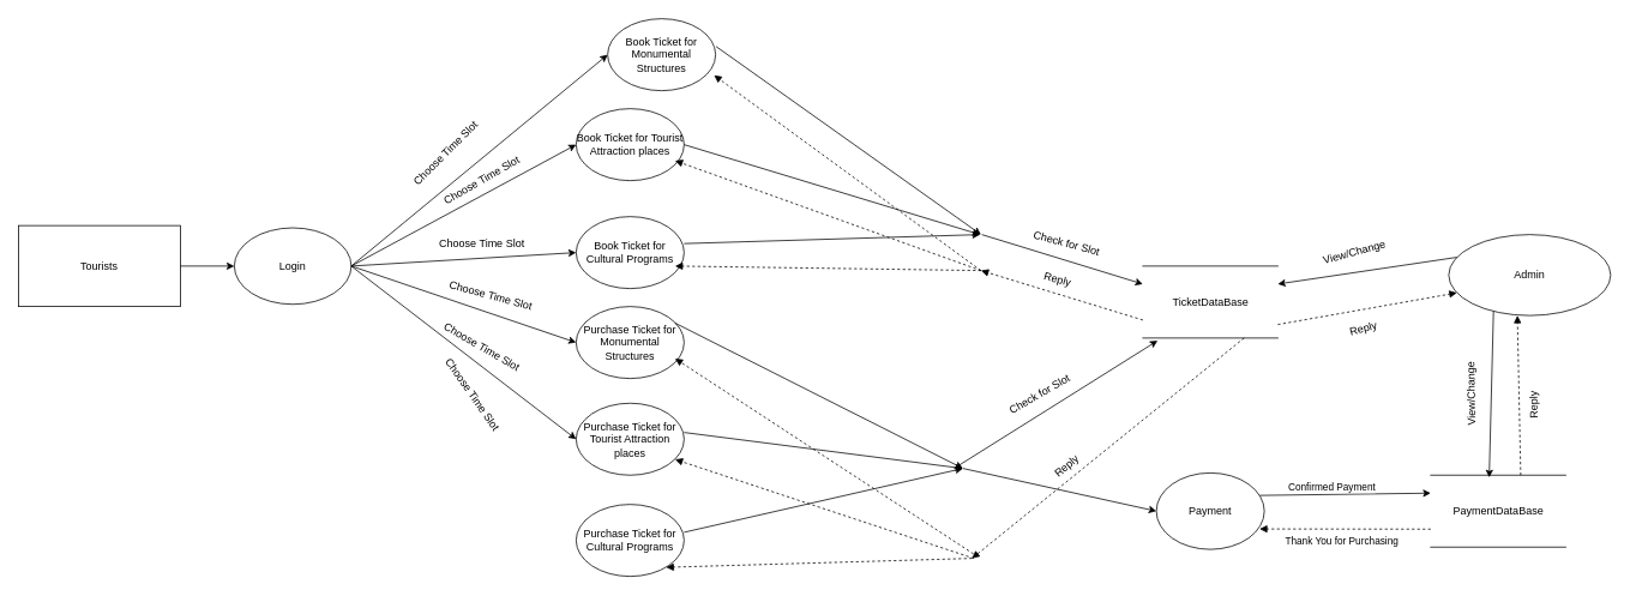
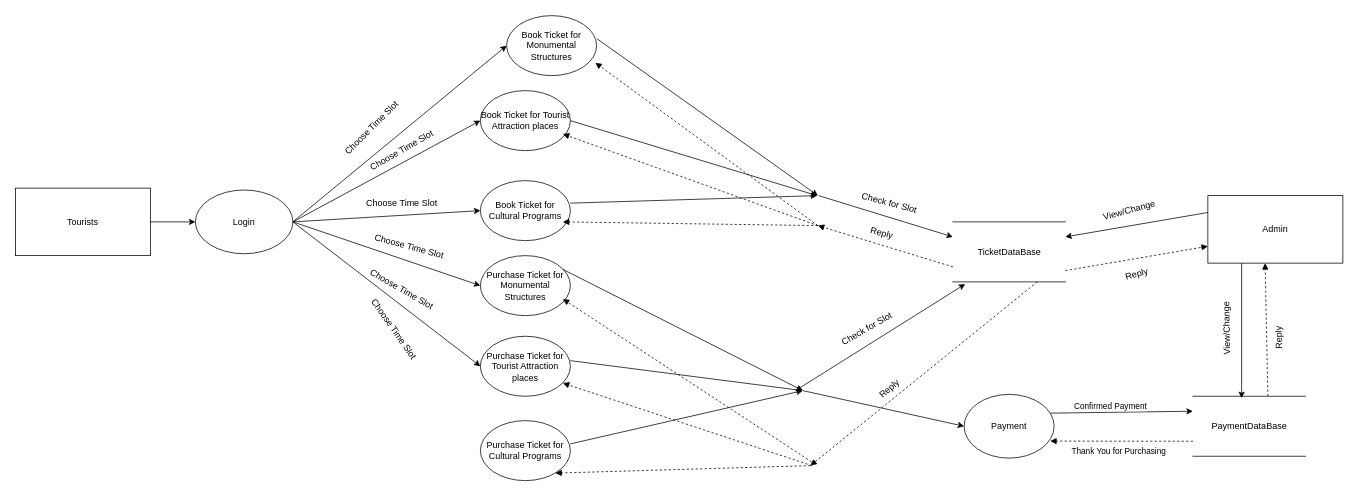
  <mxCell id="0" />
  <mxCell id="1" parent="0" />
  <mxCell id="2" value="Tourists" style="rounded=0;whiteSpace=wrap;html=1;" vertex="1" parent="1"><mxGeometry x="20" y="250" width="180" height="90" as="geometry" /></mxCell>
  <mxCell id="3" value="" style="endArrow=classic;html=1;entryX=0;entryY=0.5;entryDx=0;entryDy=0;" edge="1" parent="1" target="4"><mxGeometry width="50" height="50" relative="1" as="geometry"><mxPoint x="200" y="295" as="sourcePoint" /><mxPoint x="310" y="234.29" as="targetPoint" /></mxGeometry></mxCell>
  <mxCell id="4" value="Login" style="ellipse;whiteSpace=wrap;html=1;" vertex="1" parent="1"><mxGeometry x="260" y="252.5" width="130" height="85" as="geometry" /></mxCell>
  <mxCell id="5" value="" style="endArrow=classic;html=1;exitX=1;exitY=0.5;exitDx=0;exitDy=0;entryX=0;entryY=0.5;entryDx=0;entryDy=0;" edge="1" parent="1" source="4" target="14"><mxGeometry width="50" height="50" relative="1" as="geometry"><mxPoint x="380" y="370" as="sourcePoint" /><mxPoint x="540" y="295" as="targetPoint" /></mxGeometry></mxCell>
  <mxCell id="6" value="Check for Slot" style="text;html=1;align=center;verticalAlign=middle;resizable=0;points=[];autosize=1;strokeColor=none;rotation=15;" vertex="1" parent="1"><mxGeometry x="1140" y="260" width="90" height="20" as="geometry" /></mxCell>
  <mxCell id="7" value="" style="html=1;verticalAlign=bottom;labelBackgroundColor=none;endArrow=block;endFill=1;dashed=1;entryX=0.986;entryY=0.786;entryDx=0;entryDy=0;entryPerimeter=0;" edge="1" parent="1" target="14"><mxGeometry width="160" relative="1" as="geometry"><mxPoint x="1090" y="300" as="sourcePoint" /><mxPoint x="880.5" y="252.5" as="targetPoint" /></mxGeometry></mxCell>
  <mxCell id="8" value="Reply" style="text;html=1;align=center;verticalAlign=middle;resizable=0;points=[];autosize=1;strokeColor=none;rotation=15;" vertex="1" parent="1"><mxGeometry x="1150" y="300" width="50" height="20" as="geometry" /></mxCell>
  <mxCell id="9" value="Payment" style="ellipse;whiteSpace=wrap;html=1;" vertex="1" parent="1"><mxGeometry x="1285" y="525" width="120" height="85" as="geometry" /></mxCell>
  <mxCell id="10" value="Choose Time Slot" style="text;html=1;align=center;verticalAlign=middle;resizable=0;points=[];autosize=1;strokeColor=none;rotation=-45;" vertex="1" parent="1"><mxGeometry x="440" y="160" width="110" height="20" as="geometry" /></mxCell>
  <mxCell id="11" value="PaymentDataBase" style="html=1;dashed=0;whitespace=wrap;shape=partialRectangle;right=0;left=0;" vertex="1" parent="1"><mxGeometry x="1590" y="527.5" width="150" height="80" as="geometry" /></mxCell>
- <mxCell id="12" value="Admin" style="ellipse;whiteSpace=wrap;html=1;" vertex="1" parent="1"><mxGeometry x="1610" y="260" width="180" height="90" as="geometry" /></mxCell>
+ <mxCell id="12" value="Admin" style="rounded=0;whiteSpace=wrap;html=1;" vertex="1" parent="1"><mxGeometry x="1610" y="260" width="180" height="90" as="geometry" /></mxCell>
  <mxCell id="13" value="TicketDataBase" style="html=1;dashed=0;whitespace=wrap;shape=partialRectangle;right=0;left=0;" vertex="1" parent="1"><mxGeometry x="1270" y="295" width="150" height="80" as="geometry" /></mxCell>
  <mxCell id="14" value="Book Ticket for Monumental Structures" style="ellipse;whiteSpace=wrap;html=1;" vertex="1" parent="1"><mxGeometry x="675" y="20" width="120" height="80" as="geometry" /></mxCell>
  <mxCell id="15" value="Book Ticket for Tourist Attraction places" style="ellipse;whiteSpace=wrap;html=1;" vertex="1" parent="1"><mxGeometry x="640" y="120" width="120" height="80" as="geometry" /></mxCell>
  <mxCell id="16" value="Book Ticket for Cultural Programs" style="ellipse;whiteSpace=wrap;html=1;" vertex="1" parent="1"><mxGeometry x="640" y="240" width="120" height="80" as="geometry" /></mxCell>
  <mxCell id="17" value="&lt;span&gt;Purchase Ticket for Monumental Structures&lt;/span&gt;" style="ellipse;whiteSpace=wrap;html=1;" vertex="1" parent="1"><mxGeometry x="640" y="340" width="120" height="80" as="geometry" /></mxCell>
  <mxCell id="18" value="&lt;span&gt;Purchase Ticket for Tourist Attraction places&lt;/span&gt;" style="ellipse;whiteSpace=wrap;html=1;" vertex="1" parent="1"><mxGeometry x="640" y="447.5" width="120" height="80" as="geometry" /></mxCell>
  <mxCell id="19" value="&lt;span&gt;Purchase Ticket for Cultural Programs&lt;/span&gt;" style="ellipse;whiteSpace=wrap;html=1;" vertex="1" parent="1"><mxGeometry x="640" y="560" width="120" height="80" as="geometry" /></mxCell>
  <mxCell id="20" value="" style="endArrow=classic;html=1;exitX=1;exitY=0.5;exitDx=0;exitDy=0;entryX=0;entryY=0.5;entryDx=0;entryDy=0;" edge="1" parent="1" source="4" target="15"><mxGeometry width="50" height="50" relative="1" as="geometry"><mxPoint x="400" y="305" as="sourcePoint" /><mxPoint x="650" y="70" as="targetPoint" /></mxGeometry></mxCell>
  <mxCell id="21" value="" style="endArrow=classic;html=1;exitX=1;exitY=0.5;exitDx=0;exitDy=0;entryX=0;entryY=0.5;entryDx=0;entryDy=0;" edge="1" parent="1" source="4" target="16"><mxGeometry width="50" height="50" relative="1" as="geometry"><mxPoint x="400" y="305" as="sourcePoint" /><mxPoint x="650" y="170" as="targetPoint" /></mxGeometry></mxCell>
  <mxCell id="22" value="" style="endArrow=classic;html=1;entryX=0;entryY=0.5;entryDx=0;entryDy=0;exitX=1;exitY=0.5;exitDx=0;exitDy=0;" edge="1" parent="1" source="4" target="17"><mxGeometry width="50" height="50" relative="1" as="geometry"><mxPoint x="400" y="300" as="sourcePoint" /><mxPoint x="660" y="180" as="targetPoint" /></mxGeometry></mxCell>
  <mxCell id="23" value="" style="endArrow=classic;html=1;entryX=0;entryY=0.5;entryDx=0;entryDy=0;exitX=1;exitY=0.5;exitDx=0;exitDy=0;" edge="1" parent="1" source="4" target="18"><mxGeometry width="50" height="50" relative="1" as="geometry"><mxPoint x="400" y="305" as="sourcePoint" /><mxPoint x="650" y="390" as="targetPoint" /></mxGeometry></mxCell>
  <mxCell id="24" value="Choose Time Slot" style="text;html=1;align=center;verticalAlign=middle;resizable=0;points=[];autosize=1;strokeColor=none;rotation=-30;" vertex="1" parent="1"><mxGeometry x="480" y="190" width="110" height="20" as="geometry" /></mxCell>
  <mxCell id="25" value="Choose Time Slot" style="text;html=1;align=center;verticalAlign=middle;resizable=0;points=[];autosize=1;strokeColor=none;rotation=0;" vertex="1" parent="1"><mxGeometry x="480" y="260" width="110" height="20" as="geometry" /></mxCell>
  <mxCell id="26" value="Choose Time Slot" style="text;html=1;align=center;verticalAlign=middle;resizable=0;points=[];autosize=1;strokeColor=none;rotation=15;" vertex="1" parent="1"><mxGeometry x="490" y="317.5" width="110" height="20" as="geometry" /></mxCell>
  <mxCell id="27" value="Choose Time Slot" style="text;html=1;align=center;verticalAlign=middle;resizable=0;points=[];autosize=1;strokeColor=none;rotation=30;" vertex="1" parent="1"><mxGeometry x="480" y="375" width="110" height="20" as="geometry" /></mxCell>
  <mxCell id="28" value="Choose Time Slot" style="text;html=1;align=center;verticalAlign=middle;resizable=0;points=[];autosize=1;strokeColor=none;rotation=55;" vertex="1" parent="1"><mxGeometry x="470" y="427.5" width="110" height="20" as="geometry" /></mxCell>
  <mxCell id="29" value="" style="endArrow=classic;html=1;exitX=1.005;exitY=0.386;exitDx=0;exitDy=0;exitPerimeter=0;" edge="1" parent="1" source="14"><mxGeometry width="50" height="50" relative="1" as="geometry"><mxPoint x="850" y="100" as="sourcePoint" /><mxPoint x="1090" y="260" as="targetPoint" /></mxGeometry></mxCell>
  <mxCell id="30" value="" style="endArrow=classic;html=1;exitX=1.005;exitY=0.386;exitDx=0;exitDy=0;exitPerimeter=0;" edge="1" parent="1"><mxGeometry width="50" height="50" relative="1" as="geometry"><mxPoint x="760" y="160" as="sourcePoint" /><mxPoint x="1089" y="260" as="targetPoint" /></mxGeometry></mxCell>
  <mxCell id="31" value="" style="endArrow=classic;html=1;exitX=1.005;exitY=0.386;exitDx=0;exitDy=0;exitPerimeter=0;" edge="1" parent="1"><mxGeometry width="50" height="50" relative="1" as="geometry"><mxPoint x="750" y="358.38" as="sourcePoint" /><mxPoint x="1070" y="520" as="targetPoint" /></mxGeometry></mxCell>
  <mxCell id="32" value="" style="endArrow=classic;html=1;exitX=1.005;exitY=0.386;exitDx=0;exitDy=0;exitPerimeter=0;" edge="1" parent="1"><mxGeometry width="50" height="50" relative="1" as="geometry"><mxPoint x="760" y="480" as="sourcePoint" /><mxPoint x="1070" y="520" as="targetPoint" /></mxGeometry></mxCell>
  <mxCell id="33" value="" style="endArrow=classic;html=1;exitX=1.005;exitY=0.386;exitDx=0;exitDy=0;exitPerimeter=0;" edge="1" parent="1"><mxGeometry width="50" height="50" relative="1" as="geometry"><mxPoint x="760" y="270" as="sourcePoint" /><mxPoint x="1089" y="260" as="targetPoint" /></mxGeometry></mxCell>
  <mxCell id="34" value="" style="endArrow=classic;html=1;exitX=1.005;exitY=0.386;exitDx=0;exitDy=0;exitPerimeter=0;" edge="1" parent="1"><mxGeometry width="50" height="50" relative="1" as="geometry"><mxPoint x="760" y="591" as="sourcePoint" /><mxPoint x="1070" y="520" as="targetPoint" /></mxGeometry></mxCell>
  <mxCell id="35" value="" style="endArrow=classic;html=1;entryX=0;entryY=0.25;entryDx=0;entryDy=0;" edge="1" parent="1" target="13"><mxGeometry width="50" height="50" relative="1" as="geometry"><mxPoint x="1091" y="260" as="sourcePoint" /><mxPoint x="1420" y="469.12" as="targetPoint" /></mxGeometry></mxCell>
  <mxCell id="36" value="" style="html=1;verticalAlign=bottom;labelBackgroundColor=none;endArrow=block;endFill=1;dashed=1;entryX=0.986;entryY=0.786;entryDx=0;entryDy=0;entryPerimeter=0;" edge="1" parent="1"><mxGeometry width="160" relative="1" as="geometry"><mxPoint x="1090" y="300" as="sourcePoint" /><mxPoint x="750" y="295" as="targetPoint" /></mxGeometry></mxCell>
  <mxCell id="37" value="" style="html=1;verticalAlign=bottom;labelBackgroundColor=none;endArrow=block;endFill=1;dashed=1;entryX=0.986;entryY=0.786;entryDx=0;entryDy=0;entryPerimeter=0;" edge="1" parent="1"><mxGeometry width="160" relative="1" as="geometry"><mxPoint x="1090" y="300" as="sourcePoint" /><mxPoint x="750" y="177.88" as="targetPoint" /></mxGeometry></mxCell>
  <mxCell id="38" value="" style="html=1;verticalAlign=bottom;labelBackgroundColor=none;endArrow=block;endFill=1;dashed=1;entryX=0.986;entryY=0.786;entryDx=0;entryDy=0;entryPerimeter=0;" edge="1" parent="1"><mxGeometry width="160" relative="1" as="geometry"><mxPoint x="1080" y="620" as="sourcePoint" /><mxPoint x="740" y="630" as="targetPoint" /></mxGeometry></mxCell>
  <mxCell id="39" value="" style="html=1;verticalAlign=bottom;labelBackgroundColor=none;endArrow=block;endFill=1;dashed=1;entryX=0.986;entryY=0.786;entryDx=0;entryDy=0;entryPerimeter=0;" edge="1" parent="1"><mxGeometry width="160" relative="1" as="geometry"><mxPoint x="1082" y="620" as="sourcePoint" /><mxPoint x="750" y="510" as="targetPoint" /></mxGeometry></mxCell>
  <mxCell id="40" value="" style="html=1;verticalAlign=bottom;labelBackgroundColor=none;endArrow=block;endFill=1;dashed=1;entryX=0.986;entryY=0.786;entryDx=0;entryDy=0;entryPerimeter=0;" edge="1" parent="1"><mxGeometry width="160" relative="1" as="geometry"><mxPoint x="1081.68" y="615" as="sourcePoint" /><mxPoint x="750" y="397.88" as="targetPoint" /></mxGeometry></mxCell>
  <mxCell id="41" value="" style="html=1;verticalAlign=bottom;labelBackgroundColor=none;endArrow=block;endFill=1;dashed=1;exitX=0;exitY=0.75;exitDx=0;exitDy=0;" edge="1" parent="1" source="13"><mxGeometry width="160" relative="1" as="geometry"><mxPoint x="1121.68" y="552.12" as="sourcePoint" /><mxPoint x="1090" y="300" as="targetPoint" /></mxGeometry></mxCell>
  <mxCell id="42" value="" style="html=1;verticalAlign=bottom;labelBackgroundColor=none;endArrow=block;endFill=1;dashed=1;exitX=0.75;exitY=1;exitDx=0;exitDy=0;" edge="1" parent="1" source="13"><mxGeometry width="160" relative="1" as="geometry"><mxPoint x="1275" y="567.5" as="sourcePoint" /><mxPoint x="1080" y="620" as="targetPoint" /></mxGeometry></mxCell>
  <mxCell id="43" value="" style="endArrow=classic;html=1;entryX=0.109;entryY=1.037;entryDx=0;entryDy=0;entryPerimeter=0;" edge="1" parent="1" target="13"><mxGeometry width="50" height="50" relative="1" as="geometry"><mxPoint x="1060" y="520" as="sourcePoint" /><mxPoint x="1239" y="575" as="targetPoint" /></mxGeometry></mxCell>
  <mxCell id="44" value="Check for Slot" style="text;html=1;align=center;verticalAlign=middle;resizable=0;points=[];autosize=1;strokeColor=none;rotation=-30;" vertex="1" parent="1"><mxGeometry x="1110" y="427.5" width="90" height="20" as="geometry" /></mxCell>
  <mxCell id="45" value="Reply" style="text;html=1;align=center;verticalAlign=middle;resizable=0;points=[];autosize=1;strokeColor=none;rotation=-40;" vertex="1" parent="1"><mxGeometry x="1160" y="507.5" width="50" height="20" as="geometry" /></mxCell>
  <mxCell id="46" value="" style="endArrow=classic;html=1;entryX=0;entryY=0.5;entryDx=0;entryDy=0;" edge="1" parent="1" target="9"><mxGeometry width="50" height="50" relative="1" as="geometry"><mxPoint x="1070" y="520" as="sourcePoint" /><mxPoint x="1296.35" y="387.96" as="targetPoint" /></mxGeometry></mxCell>
  <mxCell id="47" value="" style="endArrow=classic;html=1;entryX=0;entryY=0.25;entryDx=0;entryDy=0;" edge="1" parent="1" target="11"><mxGeometry width="50" height="50" relative="1" as="geometry"><mxPoint x="1400" y="550" as="sourcePoint" /><mxPoint x="1615" y="597.5" as="targetPoint" /></mxGeometry></mxCell>
  <mxCell id="48" value="Confirmed Payment" style="edgeLabel;html=1;align=center;verticalAlign=middle;resizable=0;points=[];" vertex="1" connectable="0" parent="47"><mxGeometry x="-0.228" y="2" relative="1" as="geometry"><mxPoint x="7" y="-7" as="offset" /></mxGeometry></mxCell>
  <mxCell id="49" value="" style="html=1;verticalAlign=bottom;labelBackgroundColor=none;endArrow=block;endFill=1;dashed=1;exitX=0;exitY=0.75;exitDx=0;exitDy=0;entryX=0.956;entryY=0.733;entryDx=0;entryDy=0;entryPerimeter=0;" edge="1" parent="1" source="11" target="9"><mxGeometry width="160" relative="1" as="geometry"><mxPoint x="1392.5" y="385" as="sourcePoint" /><mxPoint x="1090" y="630" as="targetPoint" /></mxGeometry></mxCell>
  <mxCell id="50" value="Thank You for Purchasing" style="edgeLabel;html=1;align=center;verticalAlign=middle;resizable=0;points=[];" vertex="1" connectable="0" parent="49"><mxGeometry x="0.261" relative="1" as="geometry"><mxPoint x="20" y="13" as="offset" /></mxGeometry></mxCell>
  <mxCell id="51" value="" style="html=1;verticalAlign=bottom;labelBackgroundColor=none;endArrow=block;endFill=1;dashed=1;entryX=0;entryY=0.75;entryDx=0;entryDy=0;" edge="1" parent="1" target="12"><mxGeometry width="160" relative="1" as="geometry"><mxPoint x="1420" y="360" as="sourcePoint" /><mxPoint x="1240" y="295" as="targetPoint" /></mxGeometry></mxCell>
  <mxCell id="52" value="" style="endArrow=classic;html=1;entryX=1;entryY=0.25;entryDx=0;entryDy=0;exitX=0;exitY=0.25;exitDx=0;exitDy=0;" edge="1" parent="1" source="12" target="13"><mxGeometry width="50" height="50" relative="1" as="geometry"><mxPoint x="1510" y="160" as="sourcePoint" /><mxPoint x="1599" y="372.5" as="targetPoint" /></mxGeometry></mxCell>
  <mxCell id="53" value="" style="endArrow=classic;html=1;exitX=0.25;exitY=1;exitDx=0;exitDy=0;" edge="1" parent="1" source="12"><mxGeometry width="50" height="50" relative="1" as="geometry"><mxPoint x="1670" y="395" as="sourcePoint" /><mxPoint x="1655" y="530" as="targetPoint" /></mxGeometry></mxCell>
  <mxCell id="54" value="" style="html=1;verticalAlign=bottom;labelBackgroundColor=none;endArrow=block;endFill=1;dashed=1;entryX=0.424;entryY=1;entryDx=0;entryDy=0;entryPerimeter=0;" edge="1" parent="1" target="12"><mxGeometry width="160" relative="1" as="geometry"><mxPoint x="1690" y="527.5" as="sourcePoint" /><mxPoint x="1880" y="495" as="targetPoint" /></mxGeometry></mxCell>
  <mxCell id="55" value="View/Change" style="text;html=1;align=center;verticalAlign=middle;resizable=0;points=[];autosize=1;strokeColor=none;rotation=-15;" vertex="1" parent="1"><mxGeometry x="1460" y="270" width="90" height="20" as="geometry" /></mxCell>
  <mxCell id="56" value="View/Change" style="text;html=1;align=center;verticalAlign=middle;resizable=0;points=[];autosize=1;strokeColor=none;rotation=-91;" vertex="1" parent="1"><mxGeometry x="1590" y="427.5" width="90" height="20" as="geometry" /></mxCell>
  <mxCell id="57" value="Reply" style="text;html=1;align=center;verticalAlign=middle;resizable=0;points=[];autosize=1;strokeColor=none;rotation=-15;" vertex="1" parent="1"><mxGeometry x="1490" y="355" width="50" height="20" as="geometry" /></mxCell>
  <mxCell id="58" value="Reply" style="text;html=1;align=center;verticalAlign=middle;resizable=0;points=[];autosize=1;strokeColor=none;rotation=-91;" vertex="1" parent="1"><mxGeometry x="1680" y="440" width="50" height="20" as="geometry" /></mxCell>
